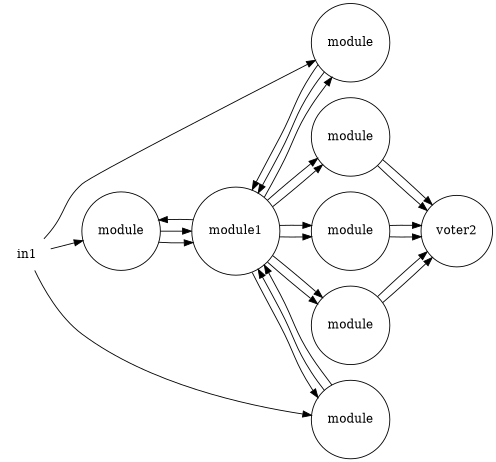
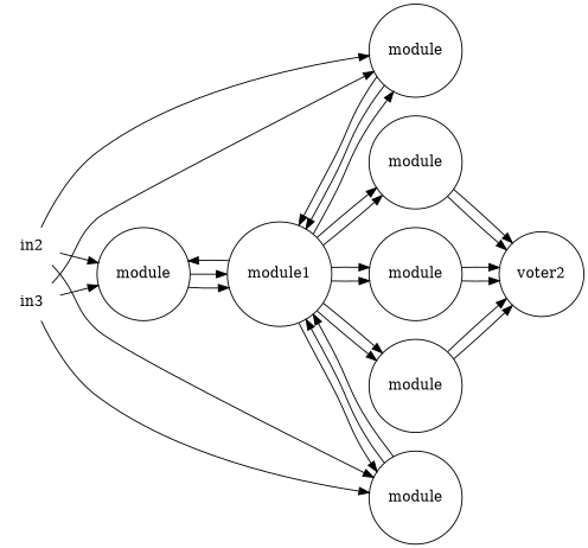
  digraph {
    rankdir=LR
    node [shape=circle]
-   in1 [shape=none]
+   in1 [shape=none label=in3]
    n2 [label=module]
    n3 [label=module]
    n4 [label=module]
    n5 [label=module1]
+   in2 [shape=none]
    n7 [label=module]
    n8 [label=module]
    n9 [label=module]
    voter2
    in1 -> n2
    in1 -> n3
    in1 -> n4
    n2 -> n5
    n2 -> n5
    n3 -> n5
    n3 -> n5
    n4 -> n5
    n4 -> n5
    n5 -> n2
    n5 -> n3
    n5 -> n4
    n5 -> n7
    n5 -> n7
    n5 -> n8
    n5 -> n8
    n5 -> n9
    n5 -> n9
+   in2 -> n2
+   in2 -> n3
+   in2 -> n4
    n7 -> voter2
    n7 -> voter2
    n8 -> voter2
    n8 -> voter2
    n9 -> voter2
    n9 -> voter2
  }
